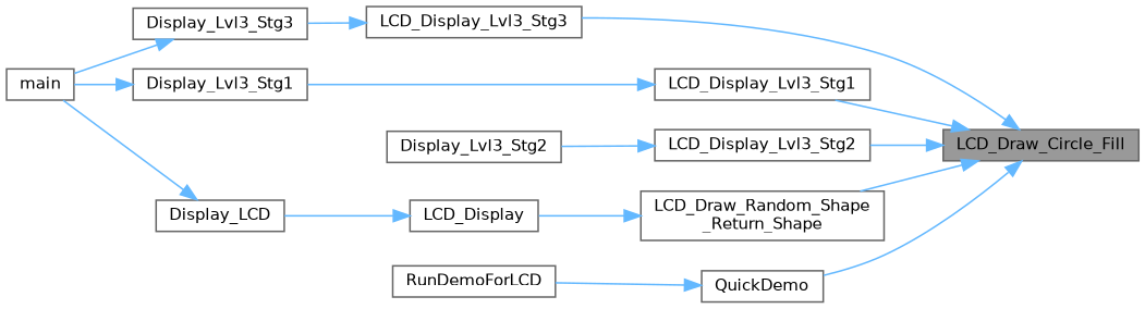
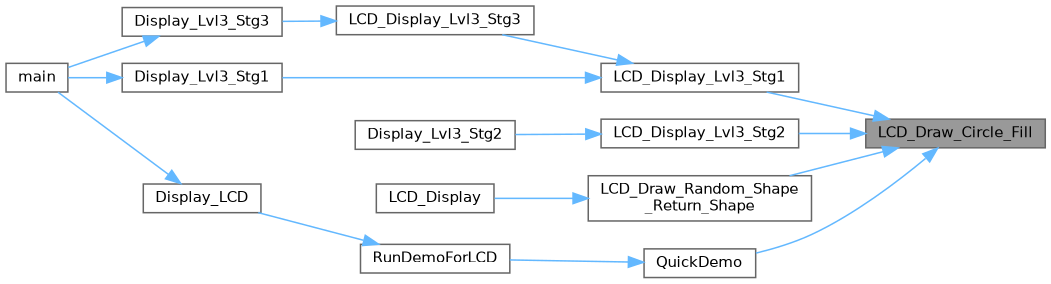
  digraph {
    rankdir=RL
    node [color=grey40 fillcolor=white fontname=Helvetica fontsize=10 shape=box style=filled]
    edge [color=steelblue1 dir=back fontname=Helvetica fontsize=10 labelfontname=Helvetica labelfontsize=10 style=solid]
    n1 [color=gray40 fillcolor=grey60 fontcolor=black height=0.2 label=LCD_Draw_Circle_Fill width=0.4]
    n2 [height=0.2 label=LCD_Display_Lvl3_Stg1 width=0.4]
    n3 [height=0.2 label=LCD_Display_Lvl3_Stg2 width=0.4]
    n4 [height=0.2 label=LCD_Display_Lvl3_Stg3 width=0.4]
    n5 [height=0.2 label="LCD_Draw_Random_Shape\l_Return_Shape" width=0.4]
    n6 [height=0.2 label=QuickDemo width=0.4]
    n7 [height=0.2 label=Display_Lvl3_Stg1 width=0.4]
    n8 [height=0.2 label=Display_Lvl3_Stg2 width=0.4]
    n9 [height=0.2 label=Display_Lvl3_Stg3 width=0.4]
    n10 [height=0.2 label=LCD_Display width=0.4]
    n11 [height=0.2 label=RunDemoForLCD width=0.4]
    n12 [height=0.2 label=main width=0.4]
    n13 [height=0.2 label=Display_LCD width=0.4]
    n1 -> n2
    n1 -> n3
-   n1 -> n4
+   n2 -> n4
    n1 -> n5
    n1 -> n6
    n2 -> n7
    n3 -> n8
    n4 -> n9
    n5 -> n10
    n6 -> n11
    n7 -> n12
    n9 -> n12
-   n10 -> n13
+   n11 -> n13
    n13 -> n12
  }
